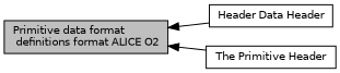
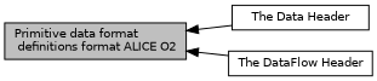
  digraph {
    rankdir=LR
    node [color=black fontname=Helvetica fontsize=10 shape=record]
    edge [dir=back fontname=Helvetica fontsize=10 labelfontname=Helvetica labelfontsize=10 shape=plaintext style=solid]
-   n1 [height=0.2 label="Header Data Header" width=0.4]
+   n1 [height=0.2 label="The Data Header" width=0.4]
    n2 [fillcolor=grey75 fontcolor=black height=0.2 label="Primitive data format\l definitions format ALICE O2" style=filled width=0.4]
-   n3 [height=0.2 label="The Primitive Header" width=0.4]
+   n3 [height=0.2 label="The DataFlow Header" width=0.4]
    n2 -> n1
    n2 -> n3
  }
